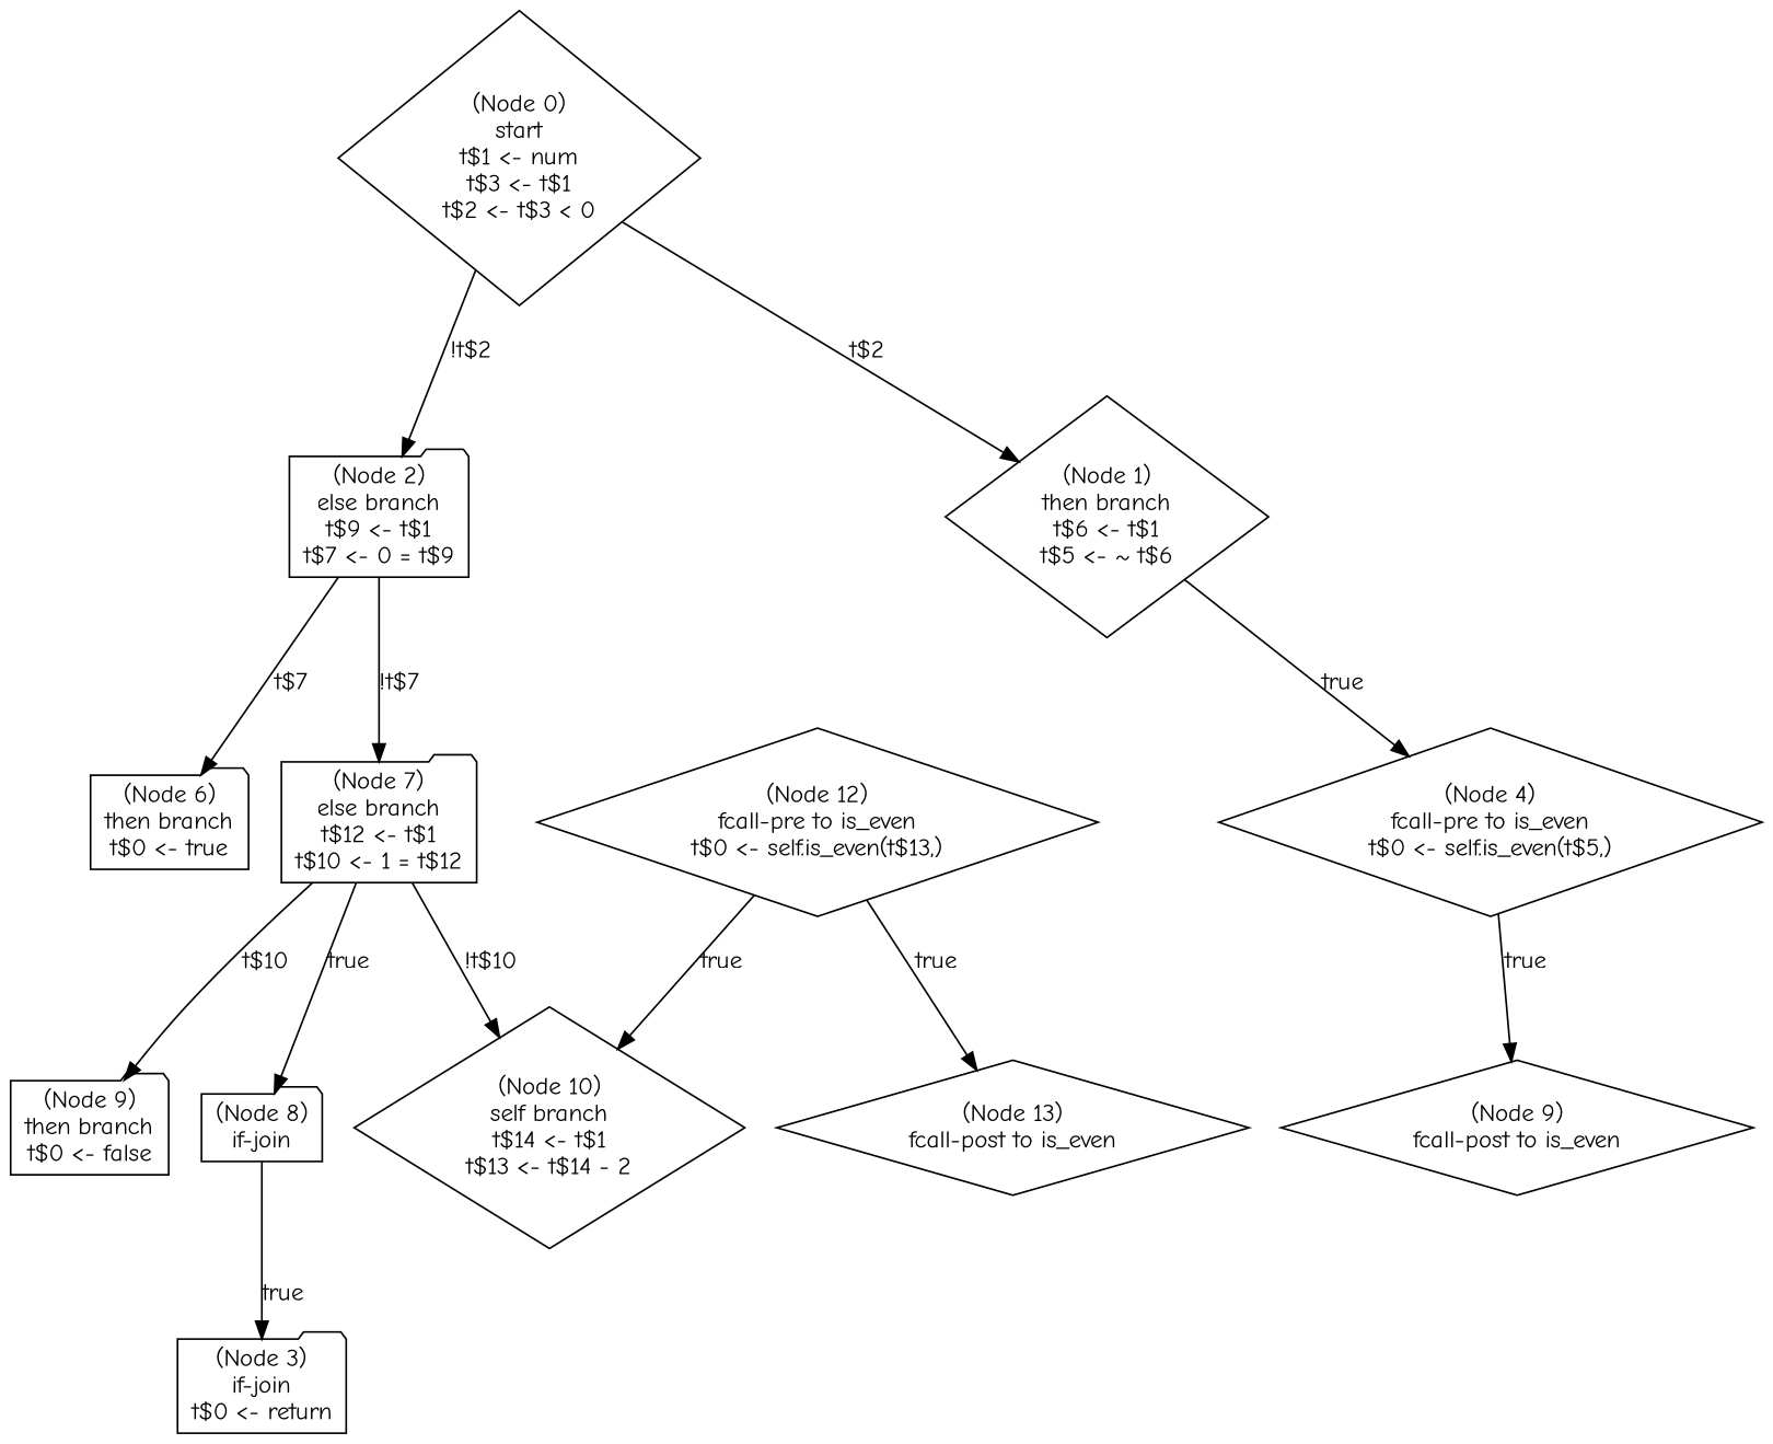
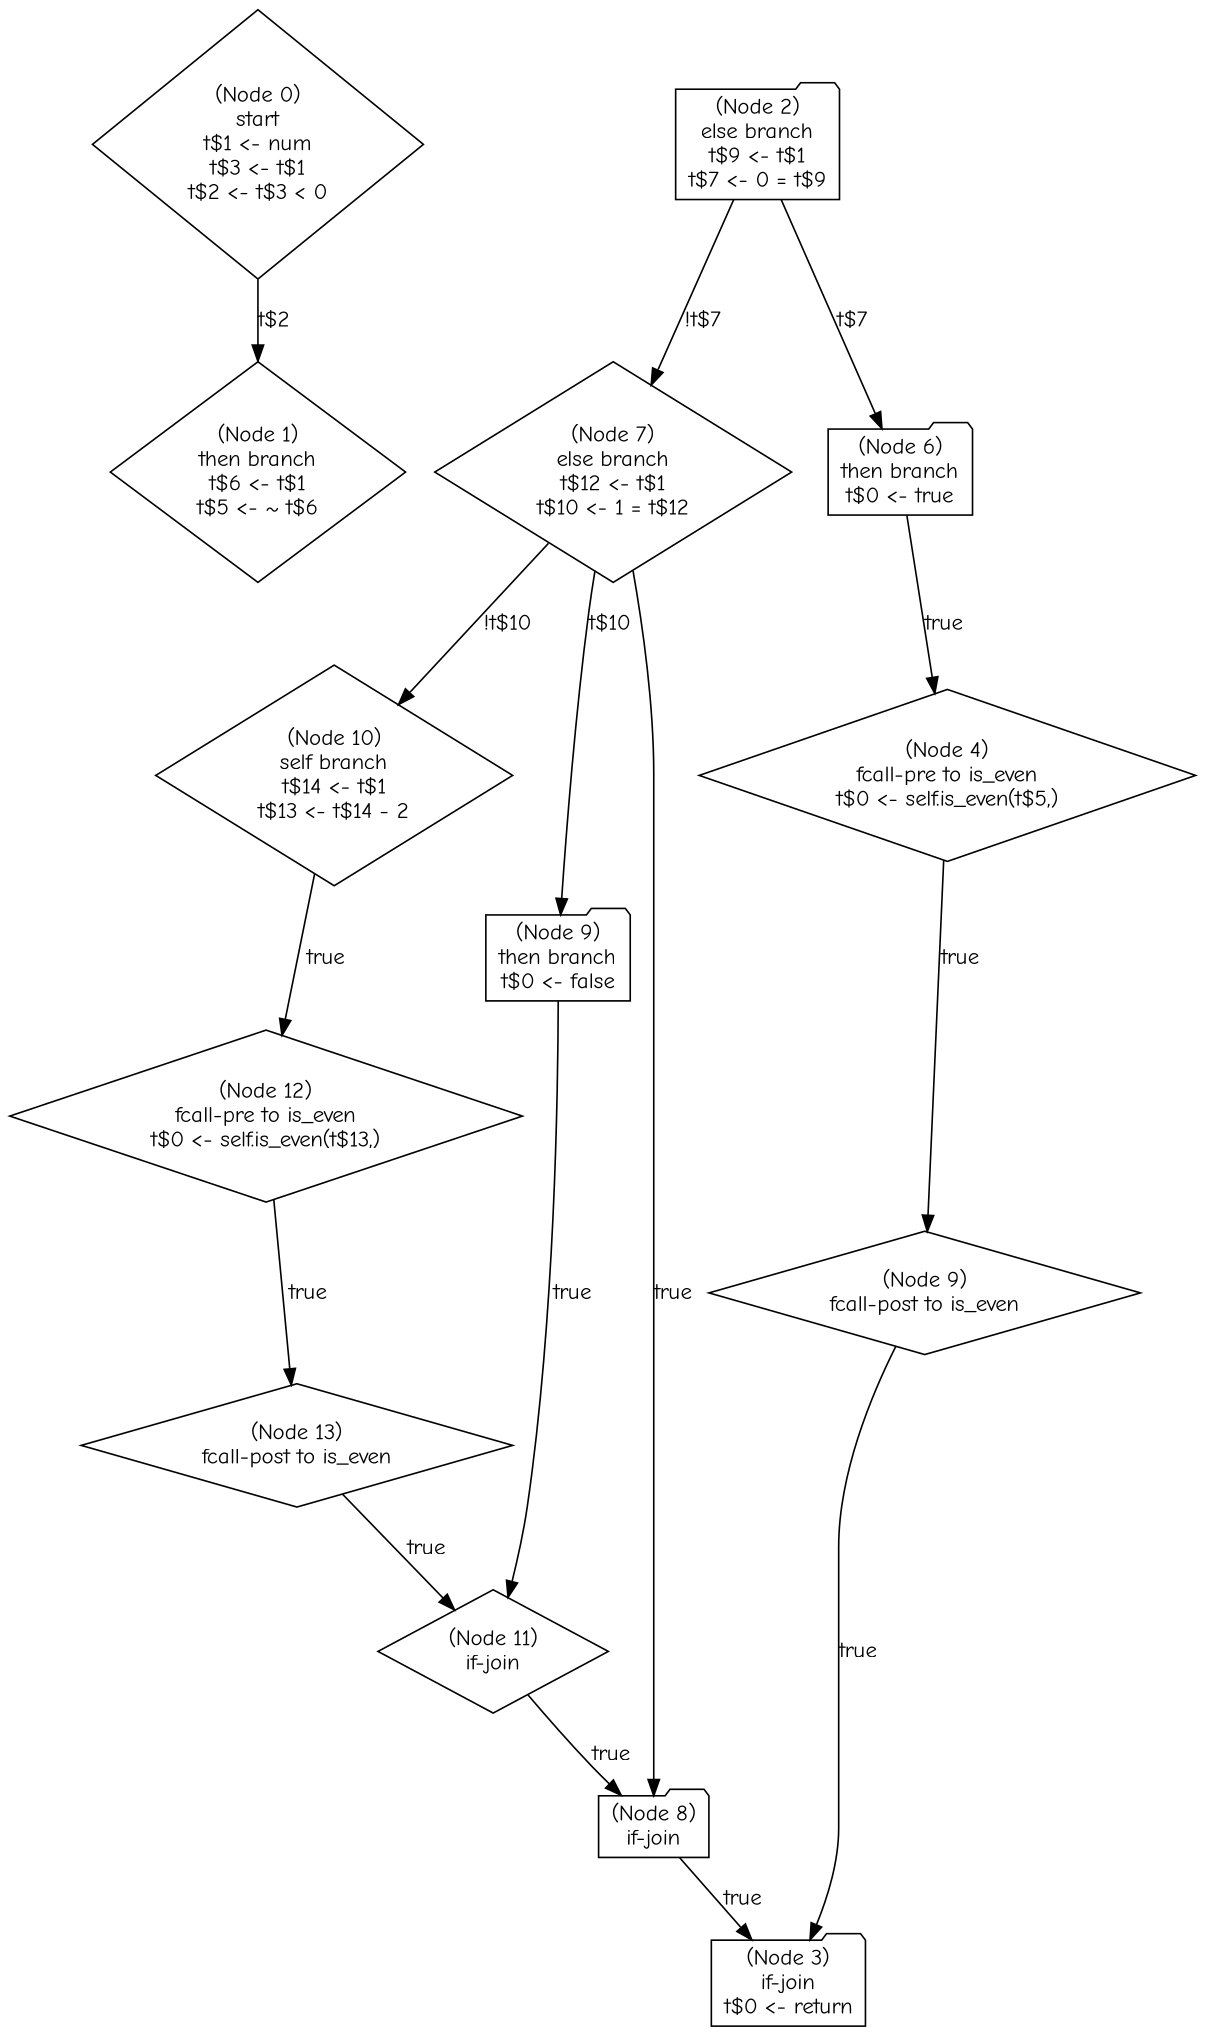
  digraph {
    fontname="Comic Neue"
    node [fontname="Comic Neue" shape=diamond]
    edge [fontname="Comic Neue"]
    n1 [label="(Node 0)\nstart\nt$1 <- num\nt$3 <- t$1\nt$2 <- t$3 < 0\n"]
    n2 [label="(Node 2)\nelse branch\nt$9 <- t$1\nt$7 <- 0 = t$9\n" shape=folder]
    n3 [label="(Node 1)\nthen branch\nt$6 <- t$1\nt$5 <- ~ t$6\n"]
-   n4 [label="(Node 7)\nelse branch\nt$12 <- t$1\nt$10 <- 1 = t$12\n" shape=folder]
+   n4 [label="(Node 7)\nelse branch\nt$12 <- t$1\nt$10 <- 1 = t$12\n"]
    n5 [label="(Node 6)\nthen branch\nt$0 <- true\n" shape=folder]
    n6 [label="(Node 4)\nfcall-pre to is_even\nt$0 <- self.is_even(t$5,)\n"]
    n7 [label="(Node 10)\nself branch\nt$14 <- t$1\nt$13 <- t$14 - 2\n"]
    n8 [label="(Node 9)\nthen branch\nt$0 <- false\n" shape=folder]
    n9 [label="(Node 8)\nif-join\n" shape=folder]
    n10 [label="(Node 9)\nfcall-post to is_even\n"]
    n11 [label="(Node 3)\nif-join\nt$0 <- return\n" shape=folder]
    n12 [label="(Node 12)\nfcall-pre to is_even\nt$0 <- self.is_even(t$13,)\n"]
+   n13 [label="(Node 11)\nif-join\n"]
    n14 [label="(Node 13)\nfcall-post to is_even\n"]
-   n1 -> n2 [label="!t$2"]
    n1 -> n3 [label="t$2"]
    n2 -> n4 [label="!t$7"]
    n2 -> n5 [label="t$7"]
-   n3 -> n6 [label=true]
+   n5 -> n6 [label=true]
    n4 -> n7 [label="!t$10"]
    n4 -> n8 [label="t$10"]
    n4 -> n9 [label=true]
    n6 -> n10 [label=true]
-   n12 -> n7 [label=true]
+   n7 -> n12 [label=true]
+   n8 -> n13 [label=true]
    n9 -> n11 [label=true]
+   n10 -> n11 [label=true]
    n12 -> n14 [label=true]
+   n13 -> n9 [label=true]
+   n14 -> n13 [label=true]
  }
